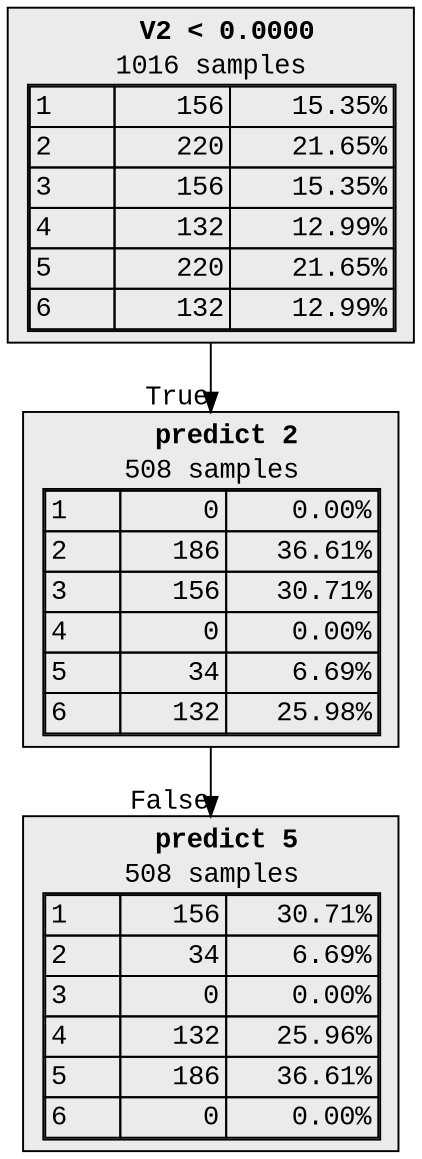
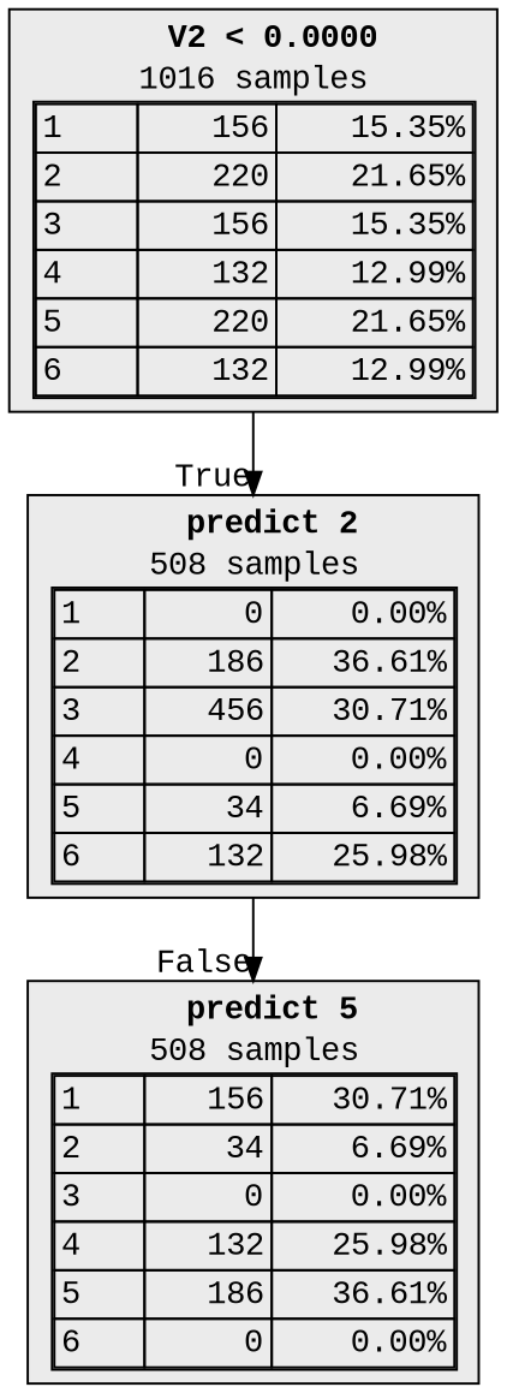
  digraph {
    fontname="Liberation Mono"
    node [fillcolor="#EBEBEB" fontname="Liberation Mono" shape=box style=filled color=black]
    edge [fontname="Liberation Mono" labeldistance=2.5]
    n1 [label=<  <TABLE BORDER="0" CELLPADDING="0">       <TR>     <TD>       <B>V2 &lt; 0.0000</B>     </TD>   </TR>      <TR>       <TD>1016 samples</TD>     </TR>     <TR>   <TD>     <TABLE CELLSPACING="0">                <TR >     <TD ALIGN="LEFT">1</TD>     <TD ALIGN="RIGHT">156</TD>     <TD ALIGN="RIGHT">15.35%</TD>   </TR>   <TR class="highlighted">     <TD ALIGN="LEFT">2</TD>     <TD ALIGN="RIGHT">220</TD>     <TD ALIGN="RIGHT">21.65%</TD>   </TR>   <TR >     <TD ALIGN="LEFT">3</TD>     <TD ALIGN="RIGHT">156</TD>     <TD ALIGN="RIGHT">15.35%</TD>   </TR>   <TR >     <TD ALIGN="LEFT">4</TD>     <TD ALIGN="RIGHT">132</TD>     <TD ALIGN="RIGHT">12.99%</TD>   </TR>   <TR >     <TD ALIGN="LEFT">5</TD>     <TD ALIGN="RIGHT">220</TD>     <TD ALIGN="RIGHT">21.65%</TD>   </TR>   <TR >     <TD ALIGN="LEFT">6</TD>     <TD ALIGN="RIGHT">132</TD>     <TD ALIGN="RIGHT">12.99%</TD>   </TR>      </TABLE>   </TD> </TR>    </TABLE> > color=""]
-   n2 [label=<  <TABLE BORDER="0" CELLPADDING="0">       <TR>     <TD>       <B>predict 2</B>     </TD>   </TR>      <TR>       <TD>508 samples</TD>     </TR>     <TR>   <TD>     <TABLE CELLSPACING="0">                <TR >     <TD ALIGN="LEFT">1</TD>     <TD ALIGN="RIGHT">0</TD>     <TD ALIGN="RIGHT">0.00%</TD>   </TR>   <TR class="highlighted">     <TD ALIGN="LEFT">2</TD>     <TD ALIGN="RIGHT">186</TD>     <TD ALIGN="RIGHT">36.61%</TD>   </TR>   <TR >     <TD ALIGN="LEFT">3</TD>     <TD ALIGN="RIGHT">156</TD>     <TD ALIGN="RIGHT">30.71%</TD>   </TR>   <TR >     <TD ALIGN="LEFT">4</TD>     <TD ALIGN="RIGHT">0</TD>     <TD ALIGN="RIGHT">0.00%</TD>   </TR>   <TR >     <TD ALIGN="LEFT">5</TD>     <TD ALIGN="RIGHT">34</TD>     <TD ALIGN="RIGHT">6.69%</TD>   </TR>   <TR >     <TD ALIGN="LEFT">6</TD>     <TD ALIGN="RIGHT">132</TD>     <TD ALIGN="RIGHT">25.98%</TD>   </TR>      </TABLE>   </TD> </TR>    </TABLE> >]
-   n3 [label=<  <TABLE BORDER="0" CELLPADDING="0">       <TR>     <TD>       <B>predict 5</B>     </TD>   </TR>      <TR>       <TD>508 samples</TD>     </TR>     <TR>   <TD>     <TABLE CELLSPACING="0">                <TR >     <TD ALIGN="LEFT">1</TD>     <TD ALIGN="RIGHT">156</TD>     <TD ALIGN="RIGHT">30.71%</TD>   </TR>   <TR >     <TD ALIGN="LEFT">2</TD>     <TD ALIGN="RIGHT">34</TD>     <TD ALIGN="RIGHT">6.69%</TD>   </TR>   <TR >     <TD ALIGN="LEFT">3</TD>     <TD ALIGN="RIGHT">0</TD>     <TD ALIGN="RIGHT">0.00%</TD>   </TR>   <TR >     <TD ALIGN="LEFT">4</TD>     <TD ALIGN="RIGHT">132</TD>     <TD ALIGN="RIGHT">25.96%</TD>   </TR>   <TR class="highlighted">     <TD ALIGN="LEFT">5</TD>     <TD ALIGN="RIGHT">186</TD>     <TD ALIGN="RIGHT">36.61%</TD>   </TR>   <TR >     <TD ALIGN="LEFT">6</TD>     <TD ALIGN="RIGHT">0</TD>     <TD ALIGN="RIGHT">0.00%</TD>   </TR>      </TABLE>   </TD> </TR>    </TABLE> >]
+   n2 [label=<  <TABLE BORDER="0" CELLPADDING="0">       <TR>     <TD>       <B>predict 2</B>     </TD>   </TR>      <TR>       <TD>508 samples</TD>     </TR>     <TR>   <TD>     <TABLE CELLSPACING="0">                <TR >     <TD ALIGN="LEFT">1</TD>     <TD ALIGN="RIGHT">0</TD>     <TD ALIGN="RIGHT">0.00%</TD>   </TR>   <TR class="highlighted">     <TD ALIGN="LEFT">2</TD>     <TD ALIGN="RIGHT">186</TD>     <TD ALIGN="RIGHT">36.61%</TD>   </TR>   <TR >     <TD ALIGN="LEFT">3</TD>     <TD ALIGN="RIGHT">456</TD>     <TD ALIGN="RIGHT">30.71%</TD>   </TR>   <TR >     <TD ALIGN="LEFT">4</TD>     <TD ALIGN="RIGHT">0</TD>     <TD ALIGN="RIGHT">0.00%</TD>   </TR>   <TR >     <TD ALIGN="LEFT">5</TD>     <TD ALIGN="RIGHT">34</TD>     <TD ALIGN="RIGHT">6.69%</TD>   </TR>   <TR >     <TD ALIGN="LEFT">6</TD>     <TD ALIGN="RIGHT">132</TD>     <TD ALIGN="RIGHT">25.98%</TD>   </TR>      </TABLE>   </TD> </TR>    </TABLE> >]
+   n3 [label=<  <TABLE BORDER="0" CELLPADDING="0">       <TR>     <TD>       <B>predict 5</B>     </TD>   </TR>      <TR>       <TD>508 samples</TD>     </TR>     <TR>   <TD>     <TABLE CELLSPACING="0">                <TR >     <TD ALIGN="LEFT">1</TD>     <TD ALIGN="RIGHT">156</TD>     <TD ALIGN="RIGHT">30.71%</TD>   </TR>   <TR >     <TD ALIGN="LEFT">2</TD>     <TD ALIGN="RIGHT">34</TD>     <TD ALIGN="RIGHT">6.69%</TD>   </TR>   <TR >     <TD ALIGN="LEFT">3</TD>     <TD ALIGN="RIGHT">0</TD>     <TD ALIGN="RIGHT">0.00%</TD>   </TR>   <TR >     <TD ALIGN="LEFT">4</TD>     <TD ALIGN="RIGHT">132</TD>     <TD ALIGN="RIGHT">25.98%</TD>   </TR>   <TR class="highlighted">     <TD ALIGN="LEFT">5</TD>     <TD ALIGN="RIGHT">186</TD>     <TD ALIGN="RIGHT">36.61%</TD>   </TR>   <TR >     <TD ALIGN="LEFT">6</TD>     <TD ALIGN="RIGHT">0</TD>     <TD ALIGN="RIGHT">0.00%</TD>   </TR>      </TABLE>   </TD> </TR>    </TABLE> >]
    n1 -> n2 [headlabel=True labelangle=45]
    n2 -> n3 [headlabel=False labelangle=-45]
  }
